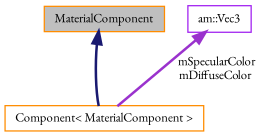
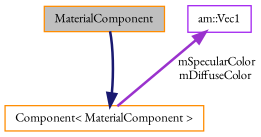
  digraph {
    fontname="EB Garamond"
    node [color=darkorange fillcolor=white fontname="EB Garamond" fontsize=10 shape=record style=filled]
    edge [dir=back fontname="EB Garamond" fontsize=10 labelfontname=Helvetica labelfontsize=10 style=bold]
    n1 [fillcolor=grey75 fontcolor=black height=0.2 label=MaterialComponent width=0.4]
    n2 [height=0.2 label="Component\< MaterialComponent \>" width=0.4]
-   n3 [color=purple height=0.2 label="am::Vec3" width=0.4]
-   n1 -> n2 [color=midnightblue]
+   n3 [color=purple height=0.2 label="am::Vec1" width=0.4]
+   n2 -> n1 [color=midnightblue]
    n3 -> n2 [color=darkorchid3 label=" mSpecularColor\nmDiffuseColor"]
  }
